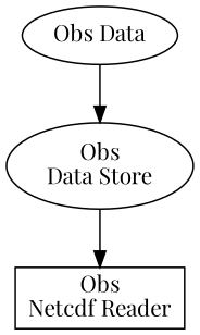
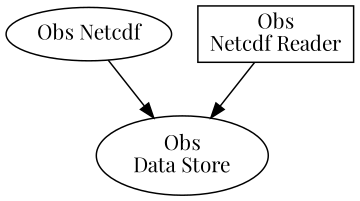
  digraph {
    fontname="Playfair Display"
    node [fontname="Playfair Display" shape=ellipse]
    edge [fontname="Playfair Display"]
-   n1 [label="Obs Data"]
+   n1 [label="Obs Netcdf"]
    n2 [label="Obs\nData Store"]
    n3 [label="Obs\nNetcdf Reader" shape=box]
    n1 -> n2
-   n2 -> n3
+   n3 -> n2
  }
